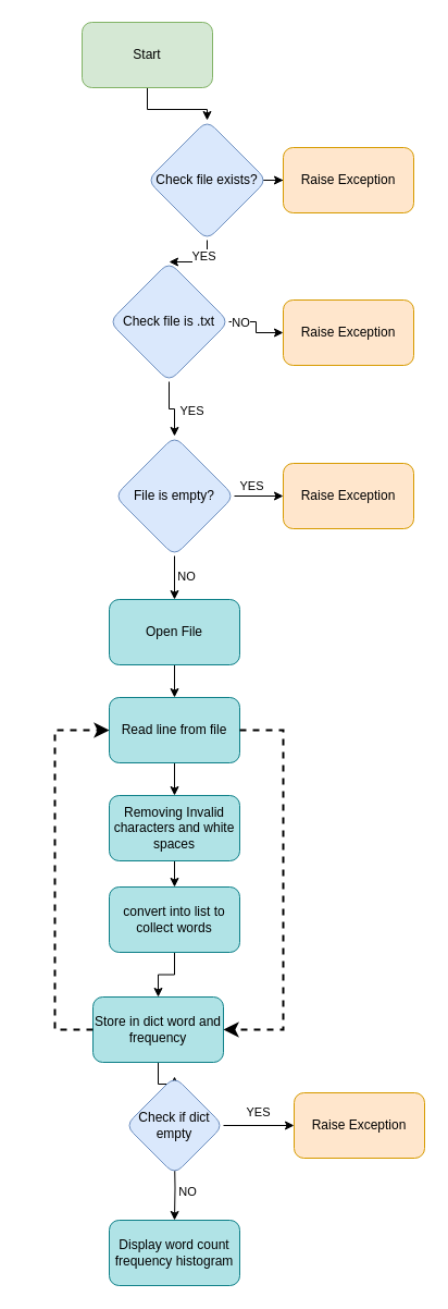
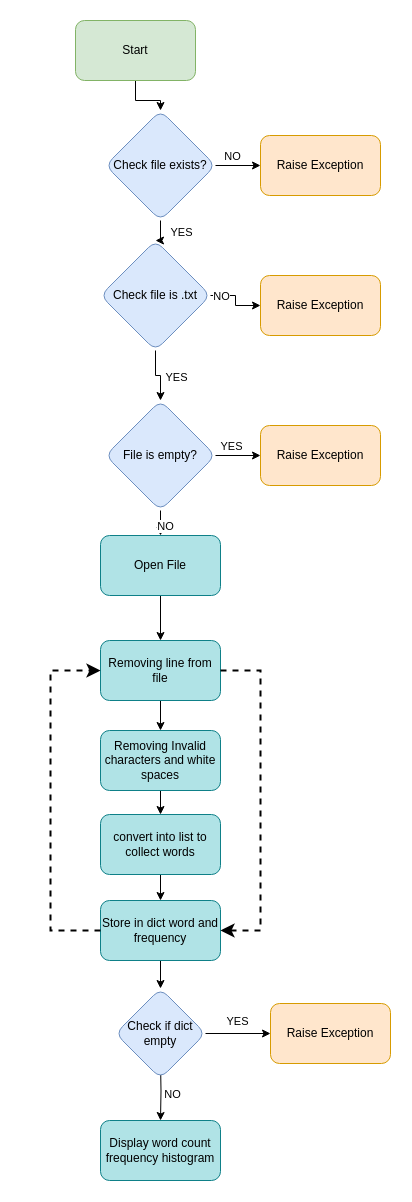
  <mxCell id="0" />
  <mxCell id="1" parent="0" />
  <mxCell id="2" value="" style="edgeStyle=orthogonalEdgeStyle;rounded=0;orthogonalLoop=1;jettySize=auto;html=1;" parent="1" source="3" target="8" edge="1"><mxGeometry relative="1" as="geometry" /></mxCell>
  <mxCell id="3" value="Start" style="rounded=1;whiteSpace=wrap;html=1;fillColor=#d5e8d4;strokeColor=#82b366;" parent="1" vertex="1"><mxGeometry x="75" y="20" width="120" height="60" as="geometry" /></mxCell>
  <mxCell id="4" value="" style="edgeStyle=orthogonalEdgeStyle;rounded=0;orthogonalLoop=1;jettySize=auto;html=1;" parent="1" source="8" target="13" edge="1"><mxGeometry relative="1" as="geometry" /></mxCell>
  <mxCell id="5" value="YES" style="edgeLabel;html=1;align=center;verticalAlign=middle;resizable=0;points=[];" parent="4" vertex="1" connectable="0"><mxGeometry x="0.533" y="2" relative="1" as="geometry"><mxPoint x="18" y="-8" as="offset" /></mxGeometry></mxCell>
  <mxCell id="6" value="" style="edgeStyle=orthogonalEdgeStyle;rounded=0;orthogonalLoop=1;jettySize=auto;html=1;" parent="1" source="8" target="22" edge="1"><mxGeometry relative="1" as="geometry" /></mxCell>
  <mxCell id="7" value="NO" style="edgeLabel;html=1;align=center;verticalAlign=middle;resizable=0;points=[];" parent="6" vertex="1" connectable="0"><mxGeometry x="-0.473" y="7" relative="1" as="geometry"><mxPoint x="4" y="-3" as="offset" /></mxGeometry></mxCell>
- <mxCell id="8" value="Check file exists?" style="rhombus;whiteSpace=wrap;html=1;rounded=1;fillColor=#dae8fc;strokeColor=#6c8ebf;" parent="1" vertex="1"><mxGeometry x="135" y="110" width="110" height="110" as="geometry" /></mxCell>
+ <mxCell id="8" value="Check file exists?" style="rhombus;whiteSpace=wrap;html=1;rounded=1;fillColor=#dae8fc;strokeColor=#6c8ebf;" parent="1" vertex="1"><mxGeometry x="105" y="110" width="110" height="110" as="geometry" /></mxCell>
  <mxCell id="9" value="" style="edgeStyle=orthogonalEdgeStyle;rounded=0;orthogonalLoop=1;jettySize=auto;html=1;" parent="1" source="13" target="19" edge="1"><mxGeometry relative="1" as="geometry" /></mxCell>
  <mxCell id="10" value="YES" style="edgeLabel;html=1;align=center;verticalAlign=middle;resizable=0;points=[];" parent="9" vertex="1" connectable="0"><mxGeometry x="0.5" y="3" relative="1" as="geometry"><mxPoint x="12" y="-10" as="offset" /></mxGeometry></mxCell>
  <mxCell id="11" value="" style="edgeStyle=orthogonalEdgeStyle;rounded=0;orthogonalLoop=1;jettySize=auto;html=1;" parent="1" source="13" target="23" edge="1"><mxGeometry relative="1" as="geometry" /></mxCell>
  <mxCell id="12" value="NO" style="edgeLabel;html=1;align=center;verticalAlign=middle;resizable=0;points=[];" parent="11" vertex="1" connectable="0"><mxGeometry x="0.227" relative="1" as="geometry"><mxPoint x="-17" y="-10" as="offset" /></mxGeometry></mxCell>
  <mxCell id="13" value="Check file is .txt" style="rhombus;whiteSpace=wrap;html=1;rounded=1;fillColor=#dae8fc;strokeColor=#6c8ebf;" parent="1" vertex="1"><mxGeometry x="100" y="240" width="110" height="110" as="geometry" /></mxCell>
  <mxCell id="14" value="" style="edgeStyle=orthogonalEdgeStyle;rounded=0;orthogonalLoop=1;jettySize=auto;html=1;" parent="1" source="19" target="21" edge="1"><mxGeometry relative="1" as="geometry" /></mxCell>
  <mxCell id="15" value="NO" style="edgeLabel;html=1;align=center;verticalAlign=middle;resizable=0;points=[];" parent="14" vertex="1" connectable="0"><mxGeometry x="-0.08" y="3" relative="1" as="geometry"><mxPoint x="7" as="offset" /></mxGeometry></mxCell>
  <mxCell id="16" value="" style="edgeStyle=orthogonalEdgeStyle;rounded=0;orthogonalLoop=1;jettySize=auto;html=1;" parent="1" source="19" target="24" edge="1"><mxGeometry relative="1" as="geometry" /></mxCell>
  <mxCell id="17" value="NO" style="edgeLabel;html=1;align=center;verticalAlign=middle;resizable=0;points=[];" parent="16" vertex="1" connectable="0"><mxGeometry x="-0.207" y="2" relative="1" as="geometry"><mxPoint x="-4" y="-8" as="offset" /></mxGeometry></mxCell>
  <mxCell id="18" value="YES" style="edgeLabel;html=1;align=center;verticalAlign=middle;resizable=0;points=[];" parent="16" vertex="1" connectable="0"><mxGeometry x="-0.342" y="10" relative="1" as="geometry"><mxPoint as="offset" /></mxGeometry></mxCell>
  <mxCell id="19" value="File is empty?" style="rhombus;whiteSpace=wrap;html=1;rounded=1;fillColor=#dae8fc;strokeColor=#6c8ebf;" parent="1" vertex="1"><mxGeometry x="105" y="400" width="110" height="110" as="geometry" /></mxCell>
  <mxCell id="20" value="" style="edgeStyle=orthogonalEdgeStyle;rounded=0;orthogonalLoop=1;jettySize=auto;html=1;" parent="1" source="21" target="34" edge="1"><mxGeometry relative="1" as="geometry" /></mxCell>
- <mxCell id="21" value="Open File" style="whiteSpace=wrap;html=1;rounded=1;fillColor=#b0e3e6;strokeColor=#0e8088;" parent="1" vertex="1"><mxGeometry x="100" y="550" width="120" height="60" as="geometry" /></mxCell>
+ <mxCell id="21" value="Open File" style="whiteSpace=wrap;html=1;rounded=1;fillColor=#b0e3e6;strokeColor=#0e8088;" parent="1" vertex="1"><mxGeometry x="100" y="535" width="120" height="60" as="geometry" /></mxCell>
  <mxCell id="22" value="Raise Exception" style="whiteSpace=wrap;html=1;rounded=1;fillColor=#ffe6cc;strokeColor=#d79b00;" parent="1" vertex="1"><mxGeometry x="260" y="135" width="120" height="60" as="geometry" /></mxCell>
  <mxCell id="23" value="Raise Exception" style="whiteSpace=wrap;html=1;rounded=1;fillColor=#ffe6cc;strokeColor=#d79b00;" parent="1" vertex="1"><mxGeometry x="260" y="275" width="120" height="60" as="geometry" /></mxCell>
  <mxCell id="24" value="Raise Exception" style="whiteSpace=wrap;html=1;rounded=1;fillColor=#ffe6cc;strokeColor=#d79b00;" parent="1" vertex="1"><mxGeometry x="260" y="425" width="120" height="60" as="geometry" /></mxCell>
  <mxCell id="25" value="" style="edgeStyle=orthogonalEdgeStyle;rounded=0;orthogonalLoop=1;jettySize=auto;html=1;" parent="1" source="26" target="28" edge="1"><mxGeometry relative="1" as="geometry" /></mxCell>
  <mxCell id="26" value="Removing Invalid characters and white spaces" style="whiteSpace=wrap;html=1;fillColor=#b0e3e6;strokeColor=#0e8088;rounded=1;" parent="1" vertex="1"><mxGeometry x="100" y="730" width="120" height="60" as="geometry" /></mxCell>
  <mxCell id="27" value="" style="edgeStyle=orthogonalEdgeStyle;rounded=0;orthogonalLoop=1;jettySize=auto;html=1;" parent="1" source="28" target="30" edge="1"><mxGeometry relative="1" as="geometry" /></mxCell>
  <mxCell id="28" value="convert into list to collect words" style="whiteSpace=wrap;html=1;fillColor=#b0e3e6;strokeColor=#0e8088;rounded=1;" parent="1" vertex="1"><mxGeometry x="100" y="814" width="120" height="60" as="geometry" /></mxCell>
  <mxCell id="29" value="" style="edgeStyle=orthogonalEdgeStyle;rounded=0;orthogonalLoop=1;jettySize=auto;html=1;" parent="1" source="30" target="40" edge="1"><mxGeometry relative="1" as="geometry" /></mxCell>
- <mxCell id="30" value="Store in dict word and frequency" style="whiteSpace=wrap;html=1;fillColor=#b0e3e6;strokeColor=#0e8088;rounded=1;" parent="1" vertex="1"><mxGeometry x="85" y="915" width="120" height="60" as="geometry" /></mxCell>
+ <mxCell id="30" value="Store in dict word and frequency" style="whiteSpace=wrap;html=1;fillColor=#b0e3e6;strokeColor=#0e8088;rounded=1;" parent="1" vertex="1"><mxGeometry x="100" y="900" width="120" height="60" as="geometry" /></mxCell>
  <mxCell id="31" value="" style="edgeStyle=orthogonalEdgeStyle;rounded=0;orthogonalLoop=1;jettySize=auto;html=1;" parent="1" target="37" edge="1"><mxGeometry relative="1" as="geometry"><mxPoint x="160" y="1060" as="sourcePoint" /></mxGeometry></mxCell>
  <mxCell id="32" value="NO" style="edgeLabel;html=1;align=center;verticalAlign=middle;resizable=0;points=[];" parent="31" vertex="1" connectable="0"><mxGeometry x="0.121" y="4" relative="1" as="geometry"><mxPoint x="7" as="offset" /></mxGeometry></mxCell>
  <mxCell id="33" style="edgeStyle=orthogonalEdgeStyle;rounded=0;orthogonalLoop=1;jettySize=auto;html=1;exitX=0.5;exitY=1;exitDx=0;exitDy=0;entryX=0.5;entryY=0;entryDx=0;entryDy=0;" parent="1" source="34" target="26" edge="1"><mxGeometry relative="1" as="geometry" /></mxCell>
- <mxCell id="34" value="Read line from file" style="whiteSpace=wrap;html=1;fillColor=#b0e3e6;strokeColor=#0e8088;rounded=1;" parent="1" vertex="1"><mxGeometry x="100" y="640" width="120" height="60" as="geometry" /></mxCell>
+ <mxCell id="34" value="Removing line from file" style="whiteSpace=wrap;html=1;fillColor=#b0e3e6;strokeColor=#0e8088;rounded=1;" parent="1" vertex="1"><mxGeometry x="100" y="640" width="120" height="60" as="geometry" /></mxCell>
  <mxCell id="35" value="" style="edgeStyle=elbowEdgeStyle;elbow=vertical;endArrow=classic;html=1;curved=0;rounded=0;endSize=8;startSize=8;exitX=0;exitY=0.5;exitDx=0;exitDy=0;entryX=0;entryY=0.5;entryDx=0;entryDy=0;dashed=1;strokeWidth=2;" parent="1" source="30" target="34" edge="1"><mxGeometry width="50" height="50" relative="1" as="geometry"><mxPoint x="60" y="840" as="sourcePoint" /><mxPoint x="110" y="790" as="targetPoint" /><Array as="points"><mxPoint x="50" y="810" /><mxPoint x="20" y="830" /></Array></mxGeometry></mxCell>
  <mxCell id="36" value="" style="edgeStyle=elbowEdgeStyle;elbow=horizontal;endArrow=classic;html=1;curved=0;rounded=0;endSize=8;startSize=8;exitX=1;exitY=0.5;exitDx=0;exitDy=0;entryX=1;entryY=0.5;entryDx=0;entryDy=0;dashed=1;strokeWidth=2;" parent="1" source="34" target="30" edge="1"><mxGeometry width="50" height="50" relative="1" as="geometry"><mxPoint x="60" y="840" as="sourcePoint" /><mxPoint x="110" y="790" as="targetPoint" /><Array as="points"><mxPoint x="260" y="790" /><mxPoint x="300" y="790" /></Array></mxGeometry></mxCell>
  <mxCell id="37" value="Display word count frequency histogram" style="whiteSpace=wrap;html=1;fillColor=#b0e3e6;strokeColor=#0e8088;rounded=1;" parent="1" vertex="1"><mxGeometry x="100" y="1120" width="120" height="60" as="geometry" /></mxCell>
  <mxCell id="38" value="" style="edgeStyle=orthogonalEdgeStyle;rounded=0;orthogonalLoop=1;jettySize=auto;html=1;" parent="1" source="40" target="41" edge="1"><mxGeometry relative="1" as="geometry" /></mxCell>
  <mxCell id="39" value="YES" style="edgeLabel;html=1;align=center;verticalAlign=middle;resizable=0;points=[];" parent="38" vertex="1" connectable="0"><mxGeometry x="-0.036" y="2" relative="1" as="geometry"><mxPoint y="-11" as="offset" /></mxGeometry></mxCell>
  <mxCell id="40" value="Check if dict empty" style="rhombus;whiteSpace=wrap;html=1;fillColor=#dae8fc;strokeColor=#6c8ebf;rounded=1;" parent="1" vertex="1"><mxGeometry x="115" y="988" width="90" height="90" as="geometry" /></mxCell>
  <mxCell id="41" value="Raise Exception" style="whiteSpace=wrap;html=1;fillColor=#ffe6cc;strokeColor=#d79b00;rounded=1;" parent="1" vertex="1"><mxGeometry x="270" y="1003" width="120" height="60" as="geometry" /></mxCell>
